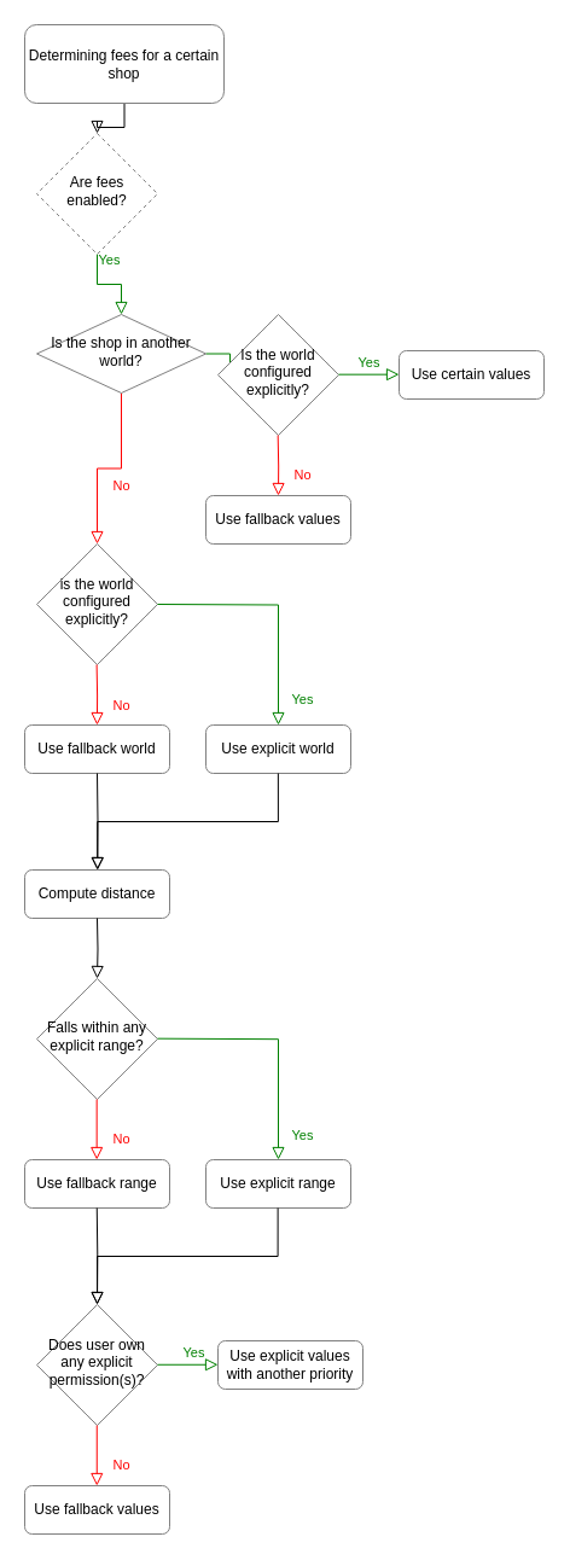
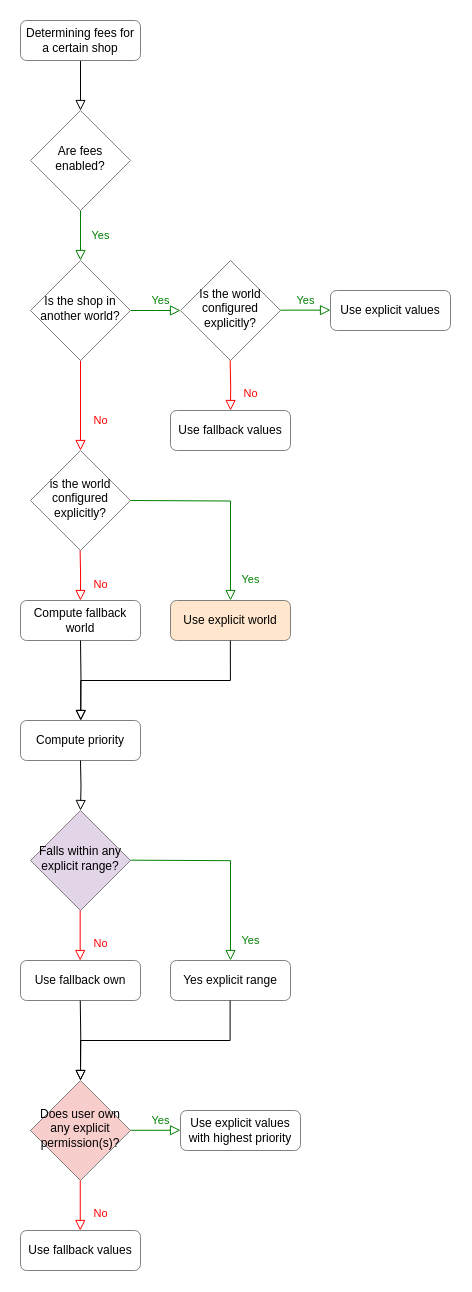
  <mxCell id="0" />
  <mxCell id="1" parent="0" />
  <mxCell id="2" value="" style="rounded=0;html=1;jettySize=auto;orthogonalLoop=1;fontSize=11;endArrow=block;endFill=0;endSize=8;strokeWidth=1;shadow=0;labelBackgroundColor=none;edgeStyle=orthogonalEdgeStyle;" parent="1" source="3" target="5" edge="1"><mxGeometry relative="1" as="geometry" /></mxCell>
- <mxCell id="3" value="Determining fees for a certain shop" style="rounded=1;whiteSpace=wrap;html=1;fontSize=12;glass=0;strokeWidth=1;shadow=0;strokeColor=gray" parent="1" vertex="1"><mxGeometry x="20" y="20" width="165" height="65" as="geometry" /></mxCell>
+ <mxCell id="3" value="Determining fees for a certain shop" style="rounded=1;whiteSpace=wrap;html=1;fontSize=12;glass=0;strokeWidth=1;shadow=0;strokeColor=gray" parent="1" vertex="1"><mxGeometry x="20" y="20" width="120" height="40" as="geometry" /></mxCell>
  <mxCell id="4" value="Yes" style="rounded=0;html=1;jettySize=auto;orthogonalLoop=1;fontSize=11;endArrow=block;endFill=0;endSize=8;strokeWidth=1;shadow=0;labelBackgroundColor=none;edgeStyle=orthogonalEdgeStyle;strokeColor=green;fontColor=green" parent="1" source="5" target="8" edge="1"><mxGeometry y="20" relative="1" as="geometry"><mxPoint as="offset" /></mxGeometry></mxCell>
- <mxCell id="5" value="Are fees enabled?" style="rhombus;whiteSpace=wrap;html=1;shadow=0;fontFamily=Helvetica;fontSize=12;align=center;strokeWidth=1;spacing=6;spacingTop=-4;strokeColor=gray;dashed=1;" parent="1" vertex="1"><mxGeometry x="30" y="110" width="100" height="100" as="geometry" /></mxCell>
+ <mxCell id="5" value="Are fees enabled?" style="rhombus;whiteSpace=wrap;html=1;shadow=0;fontFamily=Helvetica;fontSize=12;align=center;strokeWidth=1;spacing=6;spacingTop=-4;strokeColor=gray" parent="1" vertex="1"><mxGeometry x="30" y="110" width="100" height="100" as="geometry" /></mxCell>
  <mxCell id="6" value="No" style="rounded=0;html=1;jettySize=auto;orthogonalLoop=1;fontSize=11;endArrow=block;endFill=0;endSize=8;strokeWidth=1;shadow=0;labelBackgroundColor=none;edgeStyle=orthogonalEdgeStyle;strokeColor=red;fontColor=red;entryX=0.5;entryY=0;entryDx=0;entryDy=0;" parent="1" source="8" target="28" edge="1"><mxGeometry x="0.333" y="20" relative="1" as="geometry"><mxPoint as="offset" /><mxPoint x="80" y="410" as="targetPoint" /></mxGeometry></mxCell>
  <mxCell id="7" value="Yes" style="edgeStyle=orthogonalEdgeStyle;rounded=0;html=1;jettySize=auto;orthogonalLoop=1;fontSize=11;endArrow=block;endFill=0;endSize=8;strokeWidth=1;shadow=0;labelBackgroundColor=none;strokeColor=green;fontColor=green" parent="1" source="8" edge="1"><mxGeometry x="0.217" y="10" relative="1" as="geometry"><mxPoint as="offset" /><mxPoint x="180" y="310" as="targetPoint" /></mxGeometry></mxCell>
- <mxCell id="8" value="Is the shop in another world?" style="rhombus;whiteSpace=wrap;html=1;shadow=0;fontFamily=Helvetica;fontSize=12;align=center;strokeWidth=1;spacing=6;spacingTop=-4;strokeColor=gray" parent="1" vertex="1"><mxGeometry x="30" y="260" width="140" height="65" as="geometry" /></mxCell>
- <mxCell id="9" value="Compute distance" style="rounded=1;whiteSpace=wrap;html=1;fontSize=12;glass=0;strokeWidth=1;shadow=0;strokeColor=gray" parent="1" vertex="1"><mxGeometry x="20" y="720" width="120" height="40" as="geometry" /></mxCell>
+ <mxCell id="8" value="Is the shop in another world?" style="rhombus;whiteSpace=wrap;html=1;shadow=0;fontFamily=Helvetica;fontSize=12;align=center;strokeWidth=1;spacing=6;spacingTop=-4;strokeColor=gray" parent="1" vertex="1"><mxGeometry x="30" y="260" width="100" height="100" as="geometry" /></mxCell>
+ <mxCell id="9" value="Compute priority" style="rounded=1;whiteSpace=wrap;html=1;fontSize=12;glass=0;strokeWidth=1;shadow=0;strokeColor=gray" parent="1" vertex="1"><mxGeometry x="20" y="720" width="120" height="40" as="geometry" /></mxCell>
  <mxCell id="10" value="Is the world configured explicitly?" style="rhombus;whiteSpace=wrap;html=1;shadow=0;fontFamily=Helvetica;fontSize=12;align=center;strokeWidth=1;spacing=6;spacingTop=-4;strokeColor=gray" parent="1" vertex="1"><mxGeometry x="180" y="260" width="100" height="100" as="geometry" /></mxCell>
  <mxCell id="11" value="Yes" style="edgeStyle=orthogonalEdgeStyle;rounded=0;html=1;jettySize=auto;orthogonalLoop=1;fontSize=11;endArrow=block;endFill=0;endSize=8;strokeWidth=1;shadow=0;labelBackgroundColor=none;strokeColor=green;fontColor=green" parent="1" edge="1"><mxGeometry y="10" relative="1" as="geometry"><mxPoint as="offset" /><mxPoint x="280" y="309.66" as="sourcePoint" /><mxPoint x="330" y="309.66" as="targetPoint" /></mxGeometry></mxCell>
- <mxCell id="12" value="Use certain values" style="rounded=1;whiteSpace=wrap;html=1;fontSize=12;glass=0;strokeWidth=1;shadow=0;strokeColor=gray" parent="1" vertex="1"><mxGeometry x="330" y="290" width="120" height="40" as="geometry" /></mxCell>
+ <mxCell id="12" value="Use explicit values" style="rounded=1;whiteSpace=wrap;html=1;fontSize=12;glass=0;strokeWidth=1;shadow=0;strokeColor=gray" parent="1" vertex="1"><mxGeometry x="330" y="290" width="120" height="40" as="geometry" /></mxCell>
  <mxCell id="13" value="No" style="rounded=0;html=1;jettySize=auto;orthogonalLoop=1;fontSize=11;endArrow=block;endFill=0;endSize=8;strokeWidth=1;shadow=0;labelBackgroundColor=none;edgeStyle=orthogonalEdgeStyle;entryX=0.5;entryY=0;entryDx=0;entryDy=0;strokeColor=red;fontColor=red" parent="1" target="14" edge="1"><mxGeometry x="0.333" y="20" relative="1" as="geometry"><mxPoint as="offset" /><mxPoint x="229.66" y="360" as="sourcePoint" /><mxPoint x="229.66" y="420" as="targetPoint" /></mxGeometry></mxCell>
  <mxCell id="14" value="Use fallback values" style="rounded=1;whiteSpace=wrap;html=1;fontSize=12;glass=0;strokeWidth=1;shadow=0;strokeColor=gray" parent="1" vertex="1"><mxGeometry x="170" y="410" width="120" height="40" as="geometry" /></mxCell>
  <mxCell id="15" value="" style="rounded=0;html=1;jettySize=auto;orthogonalLoop=1;fontSize=11;endArrow=block;endFill=0;endSize=8;strokeWidth=1;shadow=0;labelBackgroundColor=none;edgeStyle=orthogonalEdgeStyle;" parent="1" target="16" edge="1"><mxGeometry relative="1" as="geometry"><mxPoint x="80" y="760" as="sourcePoint" /></mxGeometry></mxCell>
- <mxCell id="16" value="Falls within any explicit range?" style="rhombus;whiteSpace=wrap;html=1;shadow=0;fontFamily=Helvetica;fontSize=12;align=center;strokeWidth=1;spacing=6;spacingTop=-4;strokeColor=gray" parent="1" vertex="1"><mxGeometry x="30" y="810" width="100" height="100" as="geometry" /></mxCell>
+ <mxCell id="16" value="Falls within any explicit range?" style="rhombus;whiteSpace=wrap;html=1;shadow=0;fontFamily=Helvetica;fontSize=12;align=center;strokeWidth=1;spacing=6;spacingTop=-4;strokeColor=gray;fillColor=#e1d5e7;" parent="1" vertex="1"><mxGeometry x="30" y="810" width="100" height="100" as="geometry" /></mxCell>
  <mxCell id="17" value="No" style="rounded=0;html=1;jettySize=auto;orthogonalLoop=1;fontSize=11;endArrow=block;endFill=0;endSize=8;strokeWidth=1;shadow=0;labelBackgroundColor=none;edgeStyle=orthogonalEdgeStyle;strokeColor=red;fontColor=red" parent="1" edge="1"><mxGeometry x="0.333" y="20" relative="1" as="geometry"><mxPoint as="offset" /><mxPoint x="79.66" y="910" as="sourcePoint" /><mxPoint x="79.66" y="960" as="targetPoint" /></mxGeometry></mxCell>
- <mxCell id="18" value="Use fallback range" style="rounded=1;whiteSpace=wrap;html=1;fontSize=12;glass=0;strokeWidth=1;shadow=0;strokeColor=gray" parent="1" vertex="1"><mxGeometry x="20" y="960" width="120" height="40" as="geometry" /></mxCell>
- <mxCell id="19" value="Use explicit range" style="rounded=1;whiteSpace=wrap;html=1;fontSize=12;glass=0;strokeWidth=1;shadow=0;strokeColor=gray" parent="1" vertex="1"><mxGeometry x="170" y="960" width="120" height="40" as="geometry" /></mxCell>
+ <mxCell id="18" value="Use fallback own" style="rounded=1;whiteSpace=wrap;html=1;fontSize=12;glass=0;strokeWidth=1;shadow=0;strokeColor=gray" parent="1" vertex="1"><mxGeometry x="20" y="960" width="120" height="40" as="geometry" /></mxCell>
+ <mxCell id="19" value="Yes explicit range" style="rounded=1;whiteSpace=wrap;html=1;fontSize=12;glass=0;strokeWidth=1;shadow=0;strokeColor=gray" parent="1" vertex="1"><mxGeometry x="170" y="960" width="120" height="40" as="geometry" /></mxCell>
  <mxCell id="20" value="Yes" style="edgeStyle=orthogonalEdgeStyle;rounded=0;html=1;jettySize=auto;orthogonalLoop=1;fontSize=11;endArrow=block;endFill=0;endSize=8;strokeWidth=1;shadow=0;labelBackgroundColor=none;entryX=0.5;entryY=0;entryDx=0;entryDy=0;strokeColor=green;fontColor=green" parent="1" target="19" edge="1"><mxGeometry x="0.8" y="20" relative="1" as="geometry"><mxPoint as="offset" /><mxPoint x="130" y="859.66" as="sourcePoint" /><mxPoint x="180" y="859.66" as="targetPoint" /></mxGeometry></mxCell>
- <mxCell id="21" value="Does user own any explicit permission(s)?" style="rhombus;whiteSpace=wrap;html=1;shadow=0;fontFamily=Helvetica;fontSize=12;align=center;strokeWidth=1;spacing=6;spacingTop=-4;strokeColor=gray" parent="1" vertex="1"><mxGeometry x="30" y="1080" width="100" height="100" as="geometry" /></mxCell>
+ <mxCell id="21" value="Does user own any explicit permission(s)?" style="rhombus;whiteSpace=wrap;html=1;shadow=0;fontFamily=Helvetica;fontSize=12;align=center;strokeWidth=1;spacing=6;spacingTop=-4;strokeColor=gray;fillColor=#f8cecc;" parent="1" vertex="1"><mxGeometry x="30" y="1080" width="100" height="100" as="geometry" /></mxCell>
  <mxCell id="22" value="" style="rounded=0;html=1;jettySize=auto;orthogonalLoop=1;fontSize=11;endArrow=block;endFill=0;endSize=8;strokeWidth=1;shadow=0;labelBackgroundColor=none;edgeStyle=orthogonalEdgeStyle;entryX=0.5;entryY=0;entryDx=0;entryDy=0;" parent="1" target="21" edge="1"><mxGeometry relative="1" as="geometry"><mxPoint x="79.76" y="1000" as="sourcePoint" /><mxPoint x="79.76" y="1050" as="targetPoint" /></mxGeometry></mxCell>
  <mxCell id="23" value="" style="rounded=0;html=1;jettySize=auto;orthogonalLoop=1;fontSize=11;endArrow=block;endFill=0;endSize=8;strokeWidth=1;shadow=0;labelBackgroundColor=none;edgeStyle=orthogonalEdgeStyle;" parent="1" edge="1"><mxGeometry relative="1" as="geometry"><mxPoint x="229.62" y="1000" as="sourcePoint" /><mxPoint x="80" y="1080" as="targetPoint" /><Array as="points"><mxPoint x="230" y="1040" /><mxPoint x="80" y="1040" /></Array></mxGeometry></mxCell>
  <mxCell id="24" value="No" style="rounded=0;html=1;jettySize=auto;orthogonalLoop=1;fontSize=11;endArrow=block;endFill=0;endSize=8;strokeWidth=1;shadow=0;labelBackgroundColor=none;edgeStyle=orthogonalEdgeStyle;strokeColor=red;fontColor=red" parent="1" edge="1"><mxGeometry x="0.333" y="20" relative="1" as="geometry"><mxPoint as="offset" /><mxPoint x="79.76" y="1180" as="sourcePoint" /><mxPoint x="79.76" y="1230" as="targetPoint" /></mxGeometry></mxCell>
  <mxCell id="25" value="Use fallback values" style="rounded=1;whiteSpace=wrap;html=1;fontSize=12;glass=0;strokeWidth=1;shadow=0;strokeColor=gray" parent="1" vertex="1"><mxGeometry x="20" y="1230" width="120" height="40" as="geometry" /></mxCell>
  <mxCell id="26" value="Yes" style="edgeStyle=orthogonalEdgeStyle;rounded=0;html=1;jettySize=auto;orthogonalLoop=1;fontSize=11;endArrow=block;endFill=0;endSize=8;strokeWidth=1;shadow=0;labelBackgroundColor=none;strokeColor=green;fontColor=green" parent="1" edge="1"><mxGeometry x="0.217" y="10" relative="1" as="geometry"><mxPoint as="offset" /><mxPoint x="130" y="1129.76" as="sourcePoint" /><mxPoint x="180" y="1129.76" as="targetPoint" /></mxGeometry></mxCell>
- <mxCell id="27" value="Use explicit values&lt;div&gt;with another priority&lt;/div&gt;" style="rounded=1;whiteSpace=wrap;html=1;fontSize=12;glass=0;strokeWidth=1;shadow=0;strokeColor=gray" parent="1" vertex="1"><mxGeometry x="180" y="1110" width="120" height="40" as="geometry" /></mxCell>
+ <mxCell id="27" value="Use explicit values&lt;div&gt;with highest priority&lt;/div&gt;" style="rounded=1;whiteSpace=wrap;html=1;fontSize=12;glass=0;strokeWidth=1;shadow=0;strokeColor=gray" parent="1" vertex="1"><mxGeometry x="180" y="1110" width="120" height="40" as="geometry" /></mxCell>
  <mxCell id="28" value="is the world configured explicitly?" style="rhombus;whiteSpace=wrap;html=1;shadow=0;fontFamily=Helvetica;fontSize=12;align=center;strokeWidth=1;spacing=6;spacingTop=-4;strokeColor=gray" vertex="1" parent="1"><mxGeometry x="30" y="450" width="100" height="100" as="geometry" /></mxCell>
  <mxCell id="29" value="Yes" style="edgeStyle=orthogonalEdgeStyle;rounded=0;html=1;jettySize=auto;orthogonalLoop=1;fontSize=11;endArrow=block;endFill=0;endSize=8;strokeWidth=1;shadow=0;labelBackgroundColor=none;strokeColor=green;fontColor=green" edge="1" parent="1" target="32"><mxGeometry x="0.799" y="20" relative="1" as="geometry"><mxPoint as="offset" /><mxPoint x="180" y="500" as="targetPoint" /><mxPoint x="130" y="500" as="sourcePoint" /></mxGeometry></mxCell>
- <mxCell id="30" value="Use fallback world" style="rounded=1;whiteSpace=wrap;html=1;fontSize=12;glass=0;strokeWidth=1;shadow=0;strokeColor=gray" vertex="1" parent="1"><mxGeometry x="20" y="600" width="120" height="40" as="geometry" /></mxCell>
+ <mxCell id="30" value="Compute fallback world" style="rounded=1;whiteSpace=wrap;html=1;fontSize=12;glass=0;strokeWidth=1;shadow=0;strokeColor=gray" vertex="1" parent="1"><mxGeometry x="20" y="600" width="120" height="40" as="geometry" /></mxCell>
  <mxCell id="31" value="No" style="rounded=0;html=1;jettySize=auto;orthogonalLoop=1;fontSize=11;endArrow=block;endFill=0;endSize=8;strokeWidth=1;shadow=0;labelBackgroundColor=none;edgeStyle=orthogonalEdgeStyle;entryX=0.5;entryY=0;entryDx=0;entryDy=0;strokeColor=red;fontColor=red" edge="1" parent="1"><mxGeometry x="0.333" y="20" relative="1" as="geometry"><mxPoint as="offset" /><mxPoint x="79.6" y="550" as="sourcePoint" /><mxPoint x="79.94" y="600" as="targetPoint" /></mxGeometry></mxCell>
- <mxCell id="32" value="Use explicit world" style="rounded=1;whiteSpace=wrap;html=1;fontSize=12;glass=0;strokeWidth=1;shadow=0;strokeColor=gray" vertex="1" parent="1"><mxGeometry x="170" y="600" width="120" height="40" as="geometry" /></mxCell>
+ <mxCell id="32" value="Use explicit world" style="rounded=1;whiteSpace=wrap;html=1;fontSize=12;glass=0;strokeWidth=1;shadow=0;strokeColor=gray;fillColor=#ffe6cc;" vertex="1" parent="1"><mxGeometry x="170" y="600" width="120" height="40" as="geometry" /></mxCell>
  <mxCell id="33" value="" style="rounded=0;html=1;jettySize=auto;orthogonalLoop=1;fontSize=11;endArrow=block;endFill=0;endSize=8;strokeWidth=1;shadow=0;labelBackgroundColor=none;edgeStyle=orthogonalEdgeStyle;entryX=0.5;entryY=0;entryDx=0;entryDy=0;" edge="1" parent="1"><mxGeometry relative="1" as="geometry"><mxPoint x="80" y="640" as="sourcePoint" /><mxPoint x="80.24" y="720" as="targetPoint" /></mxGeometry></mxCell>
  <mxCell id="34" value="" style="rounded=0;html=1;jettySize=auto;orthogonalLoop=1;fontSize=11;endArrow=block;endFill=0;endSize=8;strokeWidth=1;shadow=0;labelBackgroundColor=none;edgeStyle=orthogonalEdgeStyle;" edge="1" parent="1"><mxGeometry relative="1" as="geometry"><mxPoint x="229.86" y="640" as="sourcePoint" /><mxPoint x="80.24" y="720" as="targetPoint" /><Array as="points"><mxPoint x="230.24" y="680" /><mxPoint x="80.24" y="680" /></Array></mxGeometry></mxCell>
